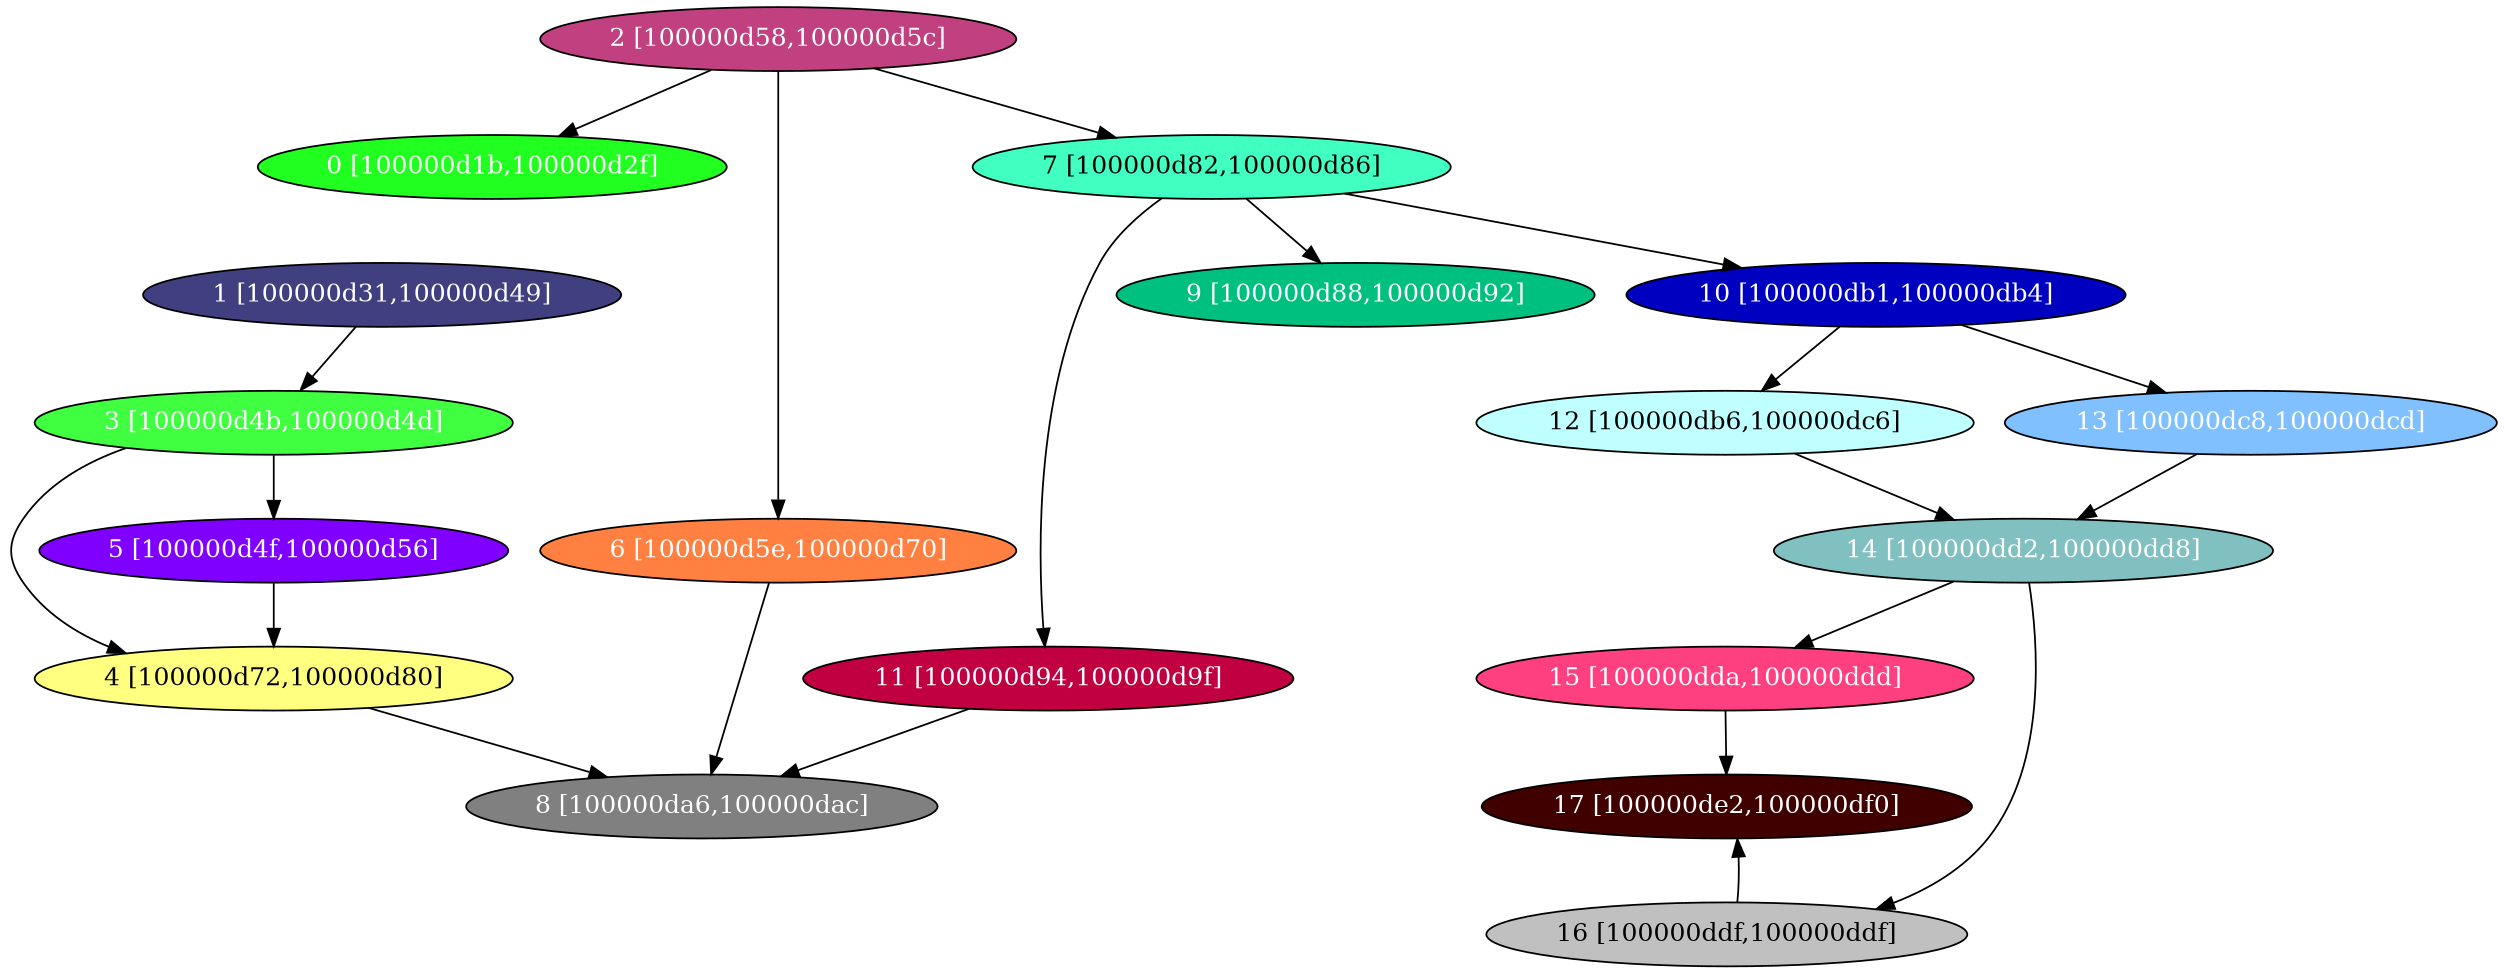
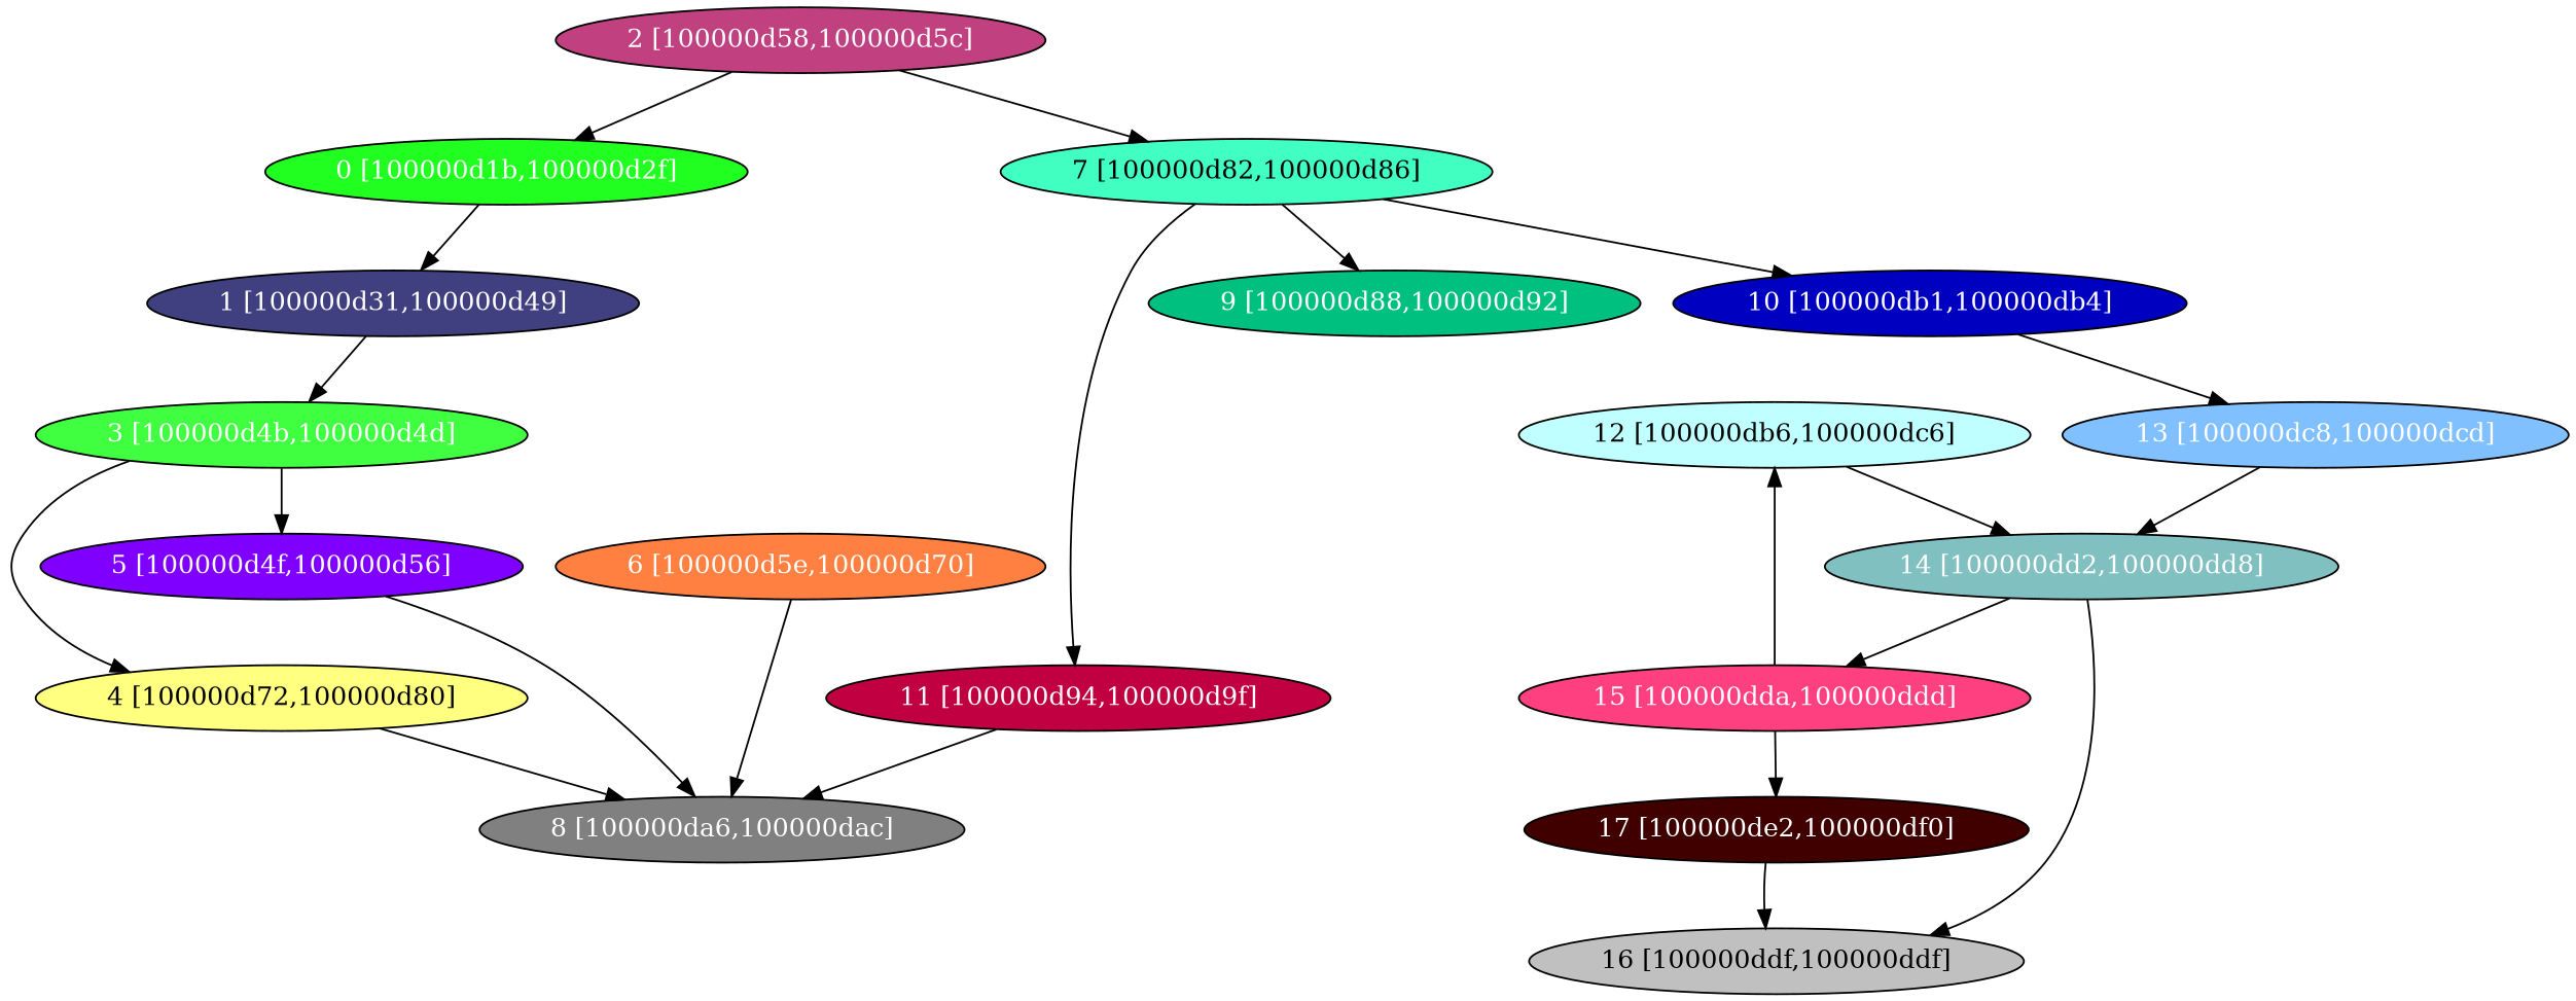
  digraph {
    node [fontcolor="#ffffff" shape=oval style=filled]
    n1 [fillcolor="#20FF20" label="0 [100000d1b,100000d2f]"]
    n2 [fillcolor="#404080" label="1 [100000d31,100000d49]"]
    n3 [fillcolor="#40FF40" label="3 [100000d4b,100000d4d]"]
    n4 [fillcolor="#C04080" label="2 [100000d58,100000d5c]"]
    n5 [fillcolor="#FF8040" label="6 [100000d5e,100000d70]"]
    n6 [fillcolor="#40FFC0" fontcolor="#000000" label="7 [100000d82,100000d86]"]
    n7 [fillcolor="#FFFF80" fontcolor="#000000" label="4 [100000d72,100000d80]"]
    n8 [fillcolor="#8000FF" label="5 [100000d4f,100000d56]"]
    n9 [fillcolor="#808080" label="8 [100000da6,100000dac]"]
    n10 [fillcolor="#00C080" label="9 [100000d88,100000d92]"]
    n11 [fillcolor="#0000C0" label="10 [100000db1,100000db4]"]
    n12 [fillcolor="#C00040" label="11 [100000d94,100000d9f]"]
    n13 [fillcolor="#C0FFFF" fontcolor="#000000" label="12 [100000db6,100000dc6]"]
    n14 [fillcolor="#80C0FF" label="13 [100000dc8,100000dcd]"]
    n15 [fillcolor="#80C0C0" label="14 [100000dd2,100000dd8]"]
    n16 [fillcolor="#FF4080" label="15 [100000dda,100000ddd]"]
    n17 [fillcolor="#C0C0C0" fontcolor="#000000" label="16 [100000ddf,100000ddf]"]
    n18 [fillcolor="#400000" label="17 [100000de2,100000df0]"]
+   n1 -> n2
    n2 -> n3
    n3 -> n7
    n3 -> n8
    n4 -> n1
-   n4 -> n5
    n4 -> n6
    n5 -> n9
    n6 -> n10
    n6 -> n11
    n6 -> n12
    n7 -> n9
-   n8 -> n7
-   n11 -> n13
+   n8 -> n9
+   n16 -> n13
    n11 -> n14
    n12 -> n9
    n13 -> n15
    n14 -> n15
    n15 -> n16
    n15 -> n17
    n16 -> n18
-   n17 -> n18
+   n18 -> n17
  }
